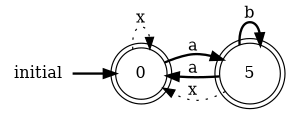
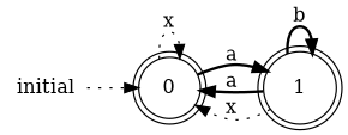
  digraph {
    fontname="DejaVu Serif"
    rankdir=LR
    node [fontname="DejaVu Serif" shape=doublecircle]
    edge [fontname="DejaVu Serif" style=dotted]
    0
-   1 [label=5]
+   1
    initial [shape=plaintext]
    0 -> 0 [label=x]
    0 -> 1 [label=a style=bold]
    1 -> 0 [label=a style=bold]
    1 -> 0 [label=x]
    1 -> 1 [label=b style=bold]
-   initial -> 0 [style=bold]
+   initial -> 0
  }
